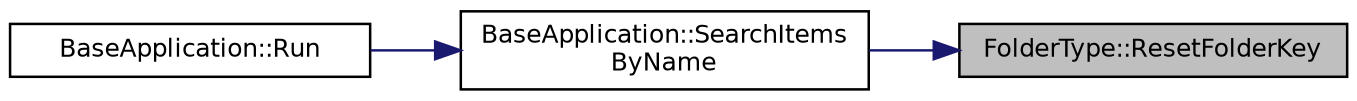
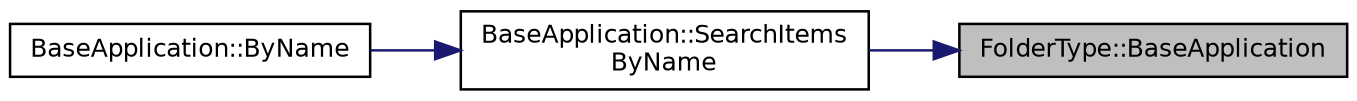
  digraph {
    rankdir=RL
    node [color=black fillcolor=white fontname=Helvetica fontsize=10 shape=record style=filled]
    edge [color=midnightblue dir=back fontname=Helvetica fontsize=10 labelfontname=Helvetica labelfontsize=10 style=solid]
-   n1 [fillcolor=grey75 fontcolor=black height=0.2 label="FolderType::ResetFolderKey" width=0.4]
+   n1 [fillcolor=grey75 fontcolor=black height=0.2 label="FolderType::BaseApplication" width=0.4]
    n2 [height=0.2 label="BaseApplication::SearchItems\lByName" width=0.4]
-   n3 [height=0.2 label="BaseApplication::Run" width=0.4]
+   n3 [height=0.2 label="BaseApplication::ByName" width=0.4]
    n1 -> n2
    n2 -> n3
  }
